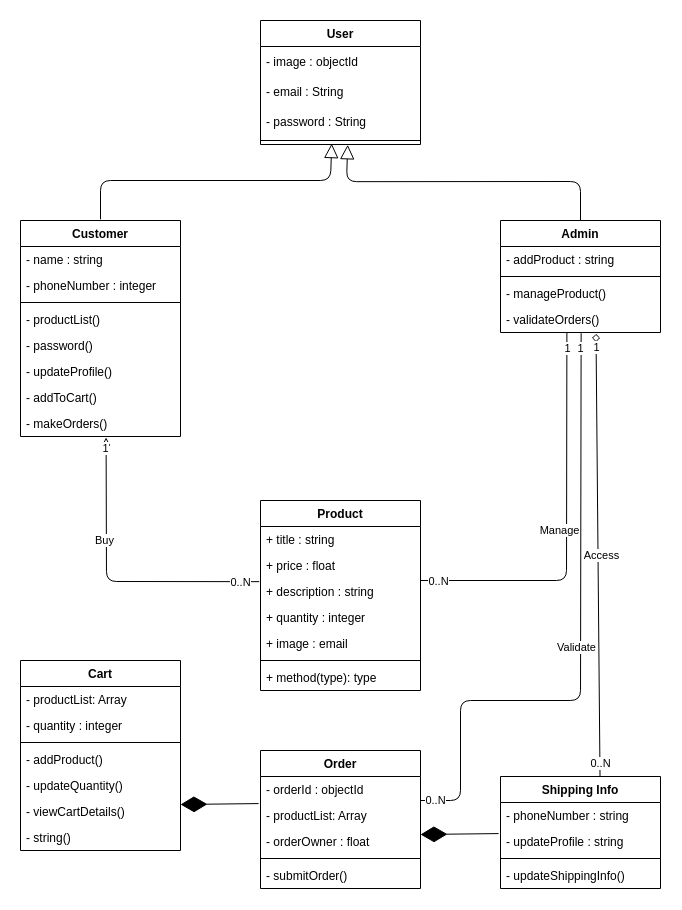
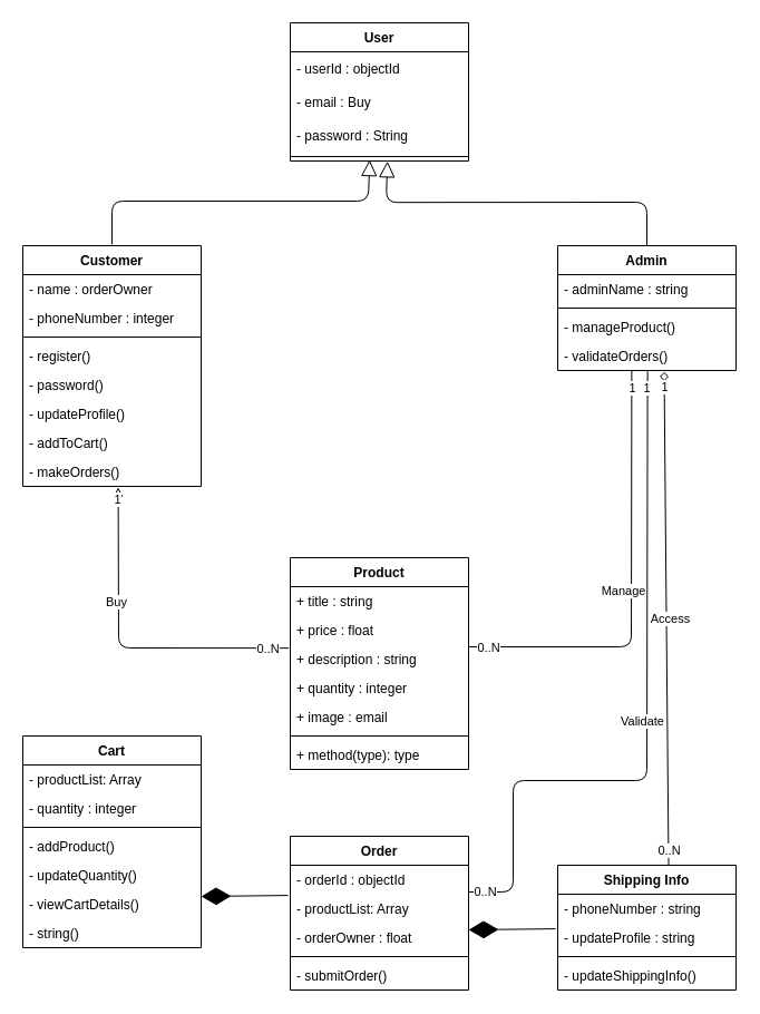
  <mxCell id="0" />
  <mxCell id="1" parent="0" />
  <mxCell id="2" value="User" style="swimlane;fontStyle=1;align=center;verticalAlign=top;childLayout=stackLayout;horizontal=1;startSize=26;horizontalStack=0;resizeParent=1;resizeParentMax=0;resizeLast=0;collapsible=1;marginBottom=0;" vertex="1" parent="1"><mxGeometry x="260" y="20" width="160" height="124" as="geometry" /></mxCell>
- <mxCell id="3" value="- image : objectId" style="text;strokeColor=none;fillColor=none;align=left;verticalAlign=middle;spacingLeft=4;spacingRight=4;overflow=hidden;points=[[0,0.5],[1,0.5]];portConstraint=eastwest;rotatable=0;" vertex="1" parent="2"><mxGeometry y="26" width="160" height="30" as="geometry" /></mxCell>
- <mxCell id="4" value="- email : String" style="text;strokeColor=none;fillColor=none;align=left;verticalAlign=middle;spacingLeft=4;spacingRight=4;overflow=hidden;points=[[0,0.5],[1,0.5]];portConstraint=eastwest;rotatable=0;" vertex="1" parent="2"><mxGeometry y="56" width="160" height="30" as="geometry" /></mxCell>
+ <mxCell id="3" value="- userId : objectId" style="text;strokeColor=none;fillColor=none;align=left;verticalAlign=middle;spacingLeft=4;spacingRight=4;overflow=hidden;points=[[0,0.5],[1,0.5]];portConstraint=eastwest;rotatable=0;" vertex="1" parent="2"><mxGeometry y="26" width="160" height="30" as="geometry" /></mxCell>
+ <mxCell id="4" value="- email : Buy" style="text;strokeColor=none;fillColor=none;align=left;verticalAlign=middle;spacingLeft=4;spacingRight=4;overflow=hidden;points=[[0,0.5],[1,0.5]];portConstraint=eastwest;rotatable=0;" vertex="1" parent="2"><mxGeometry y="56" width="160" height="30" as="geometry" /></mxCell>
  <mxCell id="5" value="- password : String" style="text;strokeColor=none;fillColor=none;align=left;verticalAlign=middle;spacingLeft=4;spacingRight=4;overflow=hidden;points=[[0,0.5],[1,0.5]];portConstraint=eastwest;rotatable=0;" vertex="1" parent="2"><mxGeometry y="86" width="160" height="30" as="geometry" /></mxCell>
  <mxCell id="6" value="" style="line;strokeWidth=1;fillColor=none;align=left;verticalAlign=middle;spacingTop=-1;spacingLeft=3;spacingRight=3;rotatable=0;labelPosition=right;points=[];portConstraint=eastwest;" vertex="1" parent="2"><mxGeometry y="116" width="160" height="8" as="geometry" /></mxCell>
  <mxCell id="7" value="Customer" style="swimlane;fontStyle=1;align=center;verticalAlign=top;childLayout=stackLayout;horizontal=1;startSize=26;horizontalStack=0;resizeParent=1;resizeParentMax=0;resizeLast=0;collapsible=1;marginBottom=0;" vertex="1" parent="1"><mxGeometry x="20" y="220" width="160" height="216" as="geometry" /></mxCell>
- <mxCell id="8" value="- name : string" style="text;strokeColor=none;fillColor=none;align=left;verticalAlign=top;spacingLeft=4;spacingRight=4;overflow=hidden;rotatable=0;points=[[0,0.5],[1,0.5]];portConstraint=eastwest;" vertex="1" parent="7"><mxGeometry y="26" width="160" height="26" as="geometry" /></mxCell>
+ <mxCell id="8" value="- name : orderOwner" style="text;strokeColor=none;fillColor=none;align=left;verticalAlign=top;spacingLeft=4;spacingRight=4;overflow=hidden;rotatable=0;points=[[0,0.5],[1,0.5]];portConstraint=eastwest;" vertex="1" parent="7"><mxGeometry y="26" width="160" height="26" as="geometry" /></mxCell>
  <mxCell id="9" value="- phoneNumber : integer" style="text;strokeColor=none;fillColor=none;align=left;verticalAlign=top;spacingLeft=4;spacingRight=4;overflow=hidden;rotatable=0;points=[[0,0.5],[1,0.5]];portConstraint=eastwest;" vertex="1" parent="7"><mxGeometry y="52" width="160" height="26" as="geometry" /></mxCell>
  <mxCell id="10" value="" style="line;strokeWidth=1;fillColor=none;align=left;verticalAlign=middle;spacingTop=-1;spacingLeft=3;spacingRight=3;rotatable=0;labelPosition=right;points=[];portConstraint=eastwest;" vertex="1" parent="7"><mxGeometry y="78" width="160" height="8" as="geometry" /></mxCell>
- <mxCell id="11" value="- productList()" style="text;strokeColor=none;fillColor=none;align=left;verticalAlign=top;spacingLeft=4;spacingRight=4;overflow=hidden;rotatable=0;points=[[0,0.5],[1,0.5]];portConstraint=eastwest;" vertex="1" parent="7"><mxGeometry y="86" width="160" height="26" as="geometry" /></mxCell>
+ <mxCell id="11" value="- register()" style="text;strokeColor=none;fillColor=none;align=left;verticalAlign=top;spacingLeft=4;spacingRight=4;overflow=hidden;rotatable=0;points=[[0,0.5],[1,0.5]];portConstraint=eastwest;" vertex="1" parent="7"><mxGeometry y="86" width="160" height="26" as="geometry" /></mxCell>
  <mxCell id="12" value="- password()" style="text;strokeColor=none;fillColor=none;align=left;verticalAlign=top;spacingLeft=4;spacingRight=4;overflow=hidden;rotatable=0;points=[[0,0.5],[1,0.5]];portConstraint=eastwest;" vertex="1" parent="7"><mxGeometry y="112" width="160" height="26" as="geometry" /></mxCell>
  <mxCell id="13" value="- updateProfile()" style="text;strokeColor=none;fillColor=none;align=left;verticalAlign=top;spacingLeft=4;spacingRight=4;overflow=hidden;rotatable=0;points=[[0,0.5],[1,0.5]];portConstraint=eastwest;" vertex="1" parent="7"><mxGeometry y="138" width="160" height="26" as="geometry" /></mxCell>
  <mxCell id="14" value="- addToCart()" style="text;strokeColor=none;fillColor=none;align=left;verticalAlign=top;spacingLeft=4;spacingRight=4;overflow=hidden;rotatable=0;points=[[0,0.5],[1,0.5]];portConstraint=eastwest;" vertex="1" parent="7"><mxGeometry y="164" width="160" height="26" as="geometry" /></mxCell>
  <mxCell id="15" value="- makeOrders()" style="text;strokeColor=none;fillColor=none;align=left;verticalAlign=top;spacingLeft=4;spacingRight=4;overflow=hidden;rotatable=0;points=[[0,0.5],[1,0.5]];portConstraint=eastwest;" vertex="1" parent="7"><mxGeometry y="190" width="160" height="26" as="geometry" /></mxCell>
  <mxCell id="16" value="Admin" style="swimlane;fontStyle=1;align=center;verticalAlign=top;childLayout=stackLayout;horizontal=1;startSize=26;horizontalStack=0;resizeParent=1;resizeParentMax=0;resizeLast=0;collapsible=1;marginBottom=0;" vertex="1" parent="1"><mxGeometry x="500" y="220" width="160" height="112" as="geometry" /></mxCell>
- <mxCell id="17" value="- addProduct : string" style="text;strokeColor=none;fillColor=none;align=left;verticalAlign=top;spacingLeft=4;spacingRight=4;overflow=hidden;rotatable=0;points=[[0,0.5],[1,0.5]];portConstraint=eastwest;" vertex="1" parent="16"><mxGeometry y="26" width="160" height="26" as="geometry" /></mxCell>
+ <mxCell id="17" value="- adminName : string" style="text;strokeColor=none;fillColor=none;align=left;verticalAlign=top;spacingLeft=4;spacingRight=4;overflow=hidden;rotatable=0;points=[[0,0.5],[1,0.5]];portConstraint=eastwest;" vertex="1" parent="16"><mxGeometry y="26" width="160" height="26" as="geometry" /></mxCell>
  <mxCell id="18" value="" style="line;strokeWidth=1;fillColor=none;align=left;verticalAlign=middle;spacingTop=-1;spacingLeft=3;spacingRight=3;rotatable=0;labelPosition=right;points=[];portConstraint=eastwest;" vertex="1" parent="16"><mxGeometry y="52" width="160" height="8" as="geometry" /></mxCell>
  <mxCell id="19" value="- manageProduct()" style="text;strokeColor=none;fillColor=none;align=left;verticalAlign=top;spacingLeft=4;spacingRight=4;overflow=hidden;rotatable=0;points=[[0,0.5],[1,0.5]];portConstraint=eastwest;" vertex="1" parent="16"><mxGeometry y="60" width="160" height="26" as="geometry" /></mxCell>
  <mxCell id="20" value="- validateOrders()" style="text;strokeColor=none;fillColor=none;align=left;verticalAlign=top;spacingLeft=4;spacingRight=4;overflow=hidden;rotatable=0;points=[[0,0.5],[1,0.5]];portConstraint=eastwest;" vertex="1" parent="16"><mxGeometry y="86" width="160" height="26" as="geometry" /></mxCell>
  <mxCell id="21" value="Cart" style="swimlane;fontStyle=1;align=center;verticalAlign=top;childLayout=stackLayout;horizontal=1;startSize=26;horizontalStack=0;resizeParent=1;resizeParentMax=0;resizeLast=0;collapsible=1;marginBottom=0;" vertex="1" parent="1"><mxGeometry x="20" y="660" width="160" height="190" as="geometry" /></mxCell>
  <mxCell id="22" value="- productList: Array" style="text;strokeColor=none;fillColor=none;align=left;verticalAlign=top;spacingLeft=4;spacingRight=4;overflow=hidden;rotatable=0;points=[[0,0.5],[1,0.5]];portConstraint=eastwest;" vertex="1" parent="21"><mxGeometry y="26" width="160" height="26" as="geometry" /></mxCell>
  <mxCell id="23" value="- quantity : integer" style="text;strokeColor=none;fillColor=none;align=left;verticalAlign=top;spacingLeft=4;spacingRight=4;overflow=hidden;rotatable=0;points=[[0,0.5],[1,0.5]];portConstraint=eastwest;" vertex="1" parent="21"><mxGeometry y="52" width="160" height="26" as="geometry" /></mxCell>
  <mxCell id="24" value="" style="line;strokeWidth=1;fillColor=none;align=left;verticalAlign=middle;spacingTop=-1;spacingLeft=3;spacingRight=3;rotatable=0;labelPosition=right;points=[];portConstraint=eastwest;" vertex="1" parent="21"><mxGeometry y="78" width="160" height="8" as="geometry" /></mxCell>
  <mxCell id="25" value="- addProduct()" style="text;strokeColor=none;fillColor=none;align=left;verticalAlign=top;spacingLeft=4;spacingRight=4;overflow=hidden;rotatable=0;points=[[0,0.5],[1,0.5]];portConstraint=eastwest;" vertex="1" parent="21"><mxGeometry y="86" width="160" height="26" as="geometry" /></mxCell>
  <mxCell id="26" value="- updateQuantity()" style="text;strokeColor=none;fillColor=none;align=left;verticalAlign=top;spacingLeft=4;spacingRight=4;overflow=hidden;rotatable=0;points=[[0,0.5],[1,0.5]];portConstraint=eastwest;" vertex="1" parent="21"><mxGeometry y="112" width="160" height="26" as="geometry" /></mxCell>
  <mxCell id="27" value="- viewCartDetails()" style="text;strokeColor=none;fillColor=none;align=left;verticalAlign=top;spacingLeft=4;spacingRight=4;overflow=hidden;rotatable=0;points=[[0,0.5],[1,0.5]];portConstraint=eastwest;" vertex="1" parent="21"><mxGeometry y="138" width="160" height="26" as="geometry" /></mxCell>
  <mxCell id="28" value="- string()" style="text;strokeColor=none;fillColor=none;align=left;verticalAlign=top;spacingLeft=4;spacingRight=4;overflow=hidden;rotatable=0;points=[[0,0.5],[1,0.5]];portConstraint=eastwest;" vertex="1" parent="21"><mxGeometry y="164" width="160" height="26" as="geometry" /></mxCell>
  <mxCell id="29" value="Product" style="swimlane;fontStyle=1;align=center;verticalAlign=top;childLayout=stackLayout;horizontal=1;startSize=26;horizontalStack=0;resizeParent=1;resizeParentMax=0;resizeLast=0;collapsible=1;marginBottom=0;" vertex="1" parent="1"><mxGeometry x="260" y="500" width="160" height="190" as="geometry" /></mxCell>
  <mxCell id="30" value="+ title : string" style="text;strokeColor=none;fillColor=none;align=left;verticalAlign=top;spacingLeft=4;spacingRight=4;overflow=hidden;rotatable=0;points=[[0,0.5],[1,0.5]];portConstraint=eastwest;" vertex="1" parent="29"><mxGeometry y="26" width="160" height="26" as="geometry" /></mxCell>
  <mxCell id="31" value="+ price : float" style="text;strokeColor=none;fillColor=none;align=left;verticalAlign=top;spacingLeft=4;spacingRight=4;overflow=hidden;rotatable=0;points=[[0,0.5],[1,0.5]];portConstraint=eastwest;" vertex="1" parent="29"><mxGeometry y="52" width="160" height="26" as="geometry" /></mxCell>
  <mxCell id="32" value="+ description : string" style="text;strokeColor=none;fillColor=none;align=left;verticalAlign=top;spacingLeft=4;spacingRight=4;overflow=hidden;rotatable=0;points=[[0,0.5],[1,0.5]];portConstraint=eastwest;" vertex="1" parent="29"><mxGeometry y="78" width="160" height="26" as="geometry" /></mxCell>
  <mxCell id="33" value="+ quantity : integer" style="text;strokeColor=none;fillColor=none;align=left;verticalAlign=top;spacingLeft=4;spacingRight=4;overflow=hidden;rotatable=0;points=[[0,0.5],[1,0.5]];portConstraint=eastwest;" vertex="1" parent="29"><mxGeometry y="104" width="160" height="26" as="geometry" /></mxCell>
  <mxCell id="34" value="+ image : email" style="text;strokeColor=none;fillColor=none;align=left;verticalAlign=top;spacingLeft=4;spacingRight=4;overflow=hidden;rotatable=0;points=[[0,0.5],[1,0.5]];portConstraint=eastwest;" vertex="1" parent="29"><mxGeometry y="130" width="160" height="26" as="geometry" /></mxCell>
  <mxCell id="35" value="" style="line;strokeWidth=1;fillColor=none;align=left;verticalAlign=middle;spacingTop=-1;spacingLeft=3;spacingRight=3;rotatable=0;labelPosition=right;points=[];portConstraint=eastwest;" vertex="1" parent="29"><mxGeometry y="156" width="160" height="8" as="geometry" /></mxCell>
  <mxCell id="36" value="+ method(type): type" style="text;strokeColor=none;fillColor=none;align=left;verticalAlign=top;spacingLeft=4;spacingRight=4;overflow=hidden;rotatable=0;points=[[0,0.5],[1,0.5]];portConstraint=eastwest;" vertex="1" parent="29"><mxGeometry y="164" width="160" height="26" as="geometry" /></mxCell>
  <mxCell id="37" value="Order" style="swimlane;fontStyle=1;align=center;verticalAlign=top;childLayout=stackLayout;horizontal=1;startSize=26;horizontalStack=0;resizeParent=1;resizeParentMax=0;resizeLast=0;collapsible=1;marginBottom=0;" vertex="1" parent="1"><mxGeometry x="260" y="750" width="160" height="138" as="geometry" /></mxCell>
  <mxCell id="38" value="- orderId : objectId" style="text;strokeColor=none;fillColor=none;align=left;verticalAlign=top;spacingLeft=4;spacingRight=4;overflow=hidden;rotatable=0;points=[[0,0.5],[1,0.5]];portConstraint=eastwest;" vertex="1" parent="37"><mxGeometry y="26" width="160" height="26" as="geometry" /></mxCell>
  <mxCell id="39" value="- productList: Array" style="text;strokeColor=none;fillColor=none;align=left;verticalAlign=top;spacingLeft=4;spacingRight=4;overflow=hidden;rotatable=0;points=[[0,0.5],[1,0.5]];portConstraint=eastwest;" vertex="1" parent="37"><mxGeometry y="52" width="160" height="26" as="geometry" /></mxCell>
  <mxCell id="40" value="- orderOwner : float" style="text;strokeColor=none;fillColor=none;align=left;verticalAlign=top;spacingLeft=4;spacingRight=4;overflow=hidden;rotatable=0;points=[[0,0.5],[1,0.5]];portConstraint=eastwest;" vertex="1" parent="37"><mxGeometry y="78" width="160" height="26" as="geometry" /></mxCell>
  <mxCell id="41" value="" style="line;strokeWidth=1;fillColor=none;align=left;verticalAlign=middle;spacingTop=-1;spacingLeft=3;spacingRight=3;rotatable=0;labelPosition=right;points=[];portConstraint=eastwest;" vertex="1" parent="37"><mxGeometry y="104" width="160" height="8" as="geometry" /></mxCell>
  <mxCell id="42" value="- submitOrder()" style="text;strokeColor=none;fillColor=none;align=left;verticalAlign=top;spacingLeft=4;spacingRight=4;overflow=hidden;rotatable=0;points=[[0,0.5],[1,0.5]];portConstraint=eastwest;" vertex="1" parent="37"><mxGeometry y="112" width="160" height="26" as="geometry" /></mxCell>
  <mxCell id="43" value="" style="endArrow=block;endFill=0;endSize=12;html=1;entryX=0.445;entryY=0.888;entryDx=0;entryDy=0;entryPerimeter=0;" edge="1" parent="1" target="6"><mxGeometry width="160" relative="1" as="geometry"><mxPoint x="100" y="218.82" as="sourcePoint" /><mxPoint x="330" y="150" as="targetPoint" /><Array as="points"><mxPoint x="100" y="180" /><mxPoint x="330" y="180" /></Array></mxGeometry></mxCell>
  <mxCell id="44" value="" style="endArrow=block;endFill=0;endSize=12;html=1;entryX=0.445;entryY=0.888;entryDx=0;entryDy=0;entryPerimeter=0;exitX=0.5;exitY=0;exitDx=0;exitDy=0;" edge="1" parent="1" source="16"><mxGeometry width="160" relative="1" as="geometry"><mxPoint x="116" y="220" as="sourcePoint" /><mxPoint x="347.2" y="144.284" as="targetPoint" /><Array as="points"><mxPoint x="580" y="181" /><mxPoint x="346" y="181.18" /></Array></mxGeometry></mxCell>
  <mxCell id="45" value="Shipping Info" style="swimlane;fontStyle=1;align=center;verticalAlign=top;childLayout=stackLayout;horizontal=1;startSize=26;horizontalStack=0;resizeParent=1;resizeParentMax=0;resizeLast=0;collapsible=1;marginBottom=0;" vertex="1" parent="1"><mxGeometry x="500" y="776" width="160" height="112" as="geometry" /></mxCell>
  <mxCell id="46" value="- phoneNumber : string" style="text;strokeColor=none;fillColor=none;align=left;verticalAlign=top;spacingLeft=4;spacingRight=4;overflow=hidden;rotatable=0;points=[[0,0.5],[1,0.5]];portConstraint=eastwest;" vertex="1" parent="45"><mxGeometry y="26" width="160" height="26" as="geometry" /></mxCell>
  <mxCell id="47" value="- updateProfile : string" style="text;strokeColor=none;fillColor=none;align=left;verticalAlign=top;spacingLeft=4;spacingRight=4;overflow=hidden;rotatable=0;points=[[0,0.5],[1,0.5]];portConstraint=eastwest;" vertex="1" parent="45"><mxGeometry y="52" width="160" height="26" as="geometry" /></mxCell>
  <mxCell id="48" value="" style="line;strokeWidth=1;fillColor=none;align=left;verticalAlign=middle;spacingTop=-1;spacingLeft=3;spacingRight=3;rotatable=0;labelPosition=right;points=[];portConstraint=eastwest;" vertex="1" parent="45"><mxGeometry y="78" width="160" height="8" as="geometry" /></mxCell>
  <mxCell id="49" value="- updateShippingInfo()" style="text;strokeColor=none;fillColor=none;align=left;verticalAlign=top;spacingLeft=4;spacingRight=4;overflow=hidden;rotatable=0;points=[[0,0.5],[1,0.5]];portConstraint=eastwest;" vertex="1" parent="45"><mxGeometry y="86" width="160" height="26" as="geometry" /></mxCell>
  <mxCell id="50" value="" style="endArrow=none;html=1;endFill=0;entryX=0.415;entryY=1.005;entryDx=0;entryDy=0;entryPerimeter=0;" edge="1" parent="1" target="20"><mxGeometry relative="1" as="geometry"><mxPoint x="420" y="580" as="sourcePoint" /><mxPoint x="582" y="340" as="targetPoint" /><Array as="points"><mxPoint x="566" y="580" /></Array></mxGeometry></mxCell>
  <mxCell id="51" value="Manage" style="edgeLabel;resizable=0;html=1;align=center;verticalAlign=middle;" connectable="0" vertex="1" parent="50"><mxGeometry relative="1" as="geometry"><mxPoint x="-8" as="offset" /></mxGeometry></mxCell>
  <mxCell id="52" value="1" style="edgeLabel;html=1;align=center;verticalAlign=middle;resizable=0;points=[];" vertex="1" connectable="0" parent="50"><mxGeometry x="0.926" relative="1" as="geometry"><mxPoint as="offset" /></mxGeometry></mxCell>
  <mxCell id="53" value="0..N" style="edgeLabel;html=1;align=center;verticalAlign=middle;resizable=0;points=[];" vertex="1" connectable="0" parent="50"><mxGeometry x="-0.915" relative="1" as="geometry"><mxPoint as="offset" /></mxGeometry></mxCell>
  <mxCell id="54" value="" style="endArrow=classic;html=1;exitX=-0.008;exitY=0.122;exitDx=0;exitDy=0;exitPerimeter=0;entryX=0.535;entryY=1.032;entryDx=0;entryDy=0;entryPerimeter=0;endFill=0;" edge="1" parent="1" source="32" target="15"><mxGeometry relative="1" as="geometry"><mxPoint x="310" y="470" as="sourcePoint" /><mxPoint x="410" y="470" as="targetPoint" /><Array as="points"><mxPoint x="106" y="581" /></Array></mxGeometry></mxCell>
  <mxCell id="55" value="Buy" style="edgeLabel;resizable=0;html=1;align=center;verticalAlign=middle;" connectable="0" vertex="1" parent="54"><mxGeometry relative="1" as="geometry"><mxPoint x="-7" y="-42" as="offset" /></mxGeometry></mxCell>
  <mxCell id="56" value="1" style="edgeLabel;html=1;align=center;verticalAlign=middle;resizable=0;points=[];" vertex="1" connectable="0" parent="54"><mxGeometry x="0.935" y="-1" relative="1" as="geometry"><mxPoint x="-2" y="1" as="offset" /></mxGeometry></mxCell>
  <mxCell id="57" value="0..N" style="edgeLabel;html=1;align=center;verticalAlign=middle;resizable=0;points=[];" vertex="1" connectable="0" parent="54"><mxGeometry x="-0.875" y="1" relative="1" as="geometry"><mxPoint y="-1" as="offset" /></mxGeometry></mxCell>
  <mxCell id="58" value="" style="endArrow=diamondThin;endFill=1;endSize=24;html=1;exitX=-0.012;exitY=0.042;exitDx=0;exitDy=0;exitPerimeter=0;" edge="1" parent="1" source="39"><mxGeometry width="160" relative="1" as="geometry"><mxPoint x="300" y="680" as="sourcePoint" /><mxPoint x="180" y="804" as="targetPoint" /></mxGeometry></mxCell>
  <mxCell id="59" value="" style="endArrow=diamondThin;endFill=1;endSize=24;html=1;exitX=-0.012;exitY=0.042;exitDx=0;exitDy=0;exitPerimeter=0;" edge="1" parent="1"><mxGeometry width="160" relative="1" as="geometry"><mxPoint x="498.08" y="833.092" as="sourcePoint" /><mxPoint x="420" y="834" as="targetPoint" /></mxGeometry></mxCell>
  <mxCell id="60" value="" style="endArrow=none;html=1;entryX=0.504;entryY=1.027;entryDx=0;entryDy=0;entryPerimeter=0;endFill=0;" edge="1" parent="1" target="20"><mxGeometry relative="1" as="geometry"><mxPoint x="420" y="800" as="sourcePoint" /><mxPoint x="640" y="440" as="targetPoint" /><Array as="points"><mxPoint x="460" y="800" /><mxPoint x="460" y="700" /><mxPoint x="580" y="700" /></Array></mxGeometry></mxCell>
  <mxCell id="61" value="Validate" style="edgeLabel;resizable=0;html=1;align=center;verticalAlign=middle;" connectable="0" vertex="1" parent="60"><mxGeometry relative="1" as="geometry"><mxPoint x="-5" as="offset" /></mxGeometry></mxCell>
  <mxCell id="62" value="1" style="edgeLabel;html=1;align=center;verticalAlign=middle;resizable=0;points=[];" vertex="1" connectable="0" parent="60"><mxGeometry x="0.952" y="-3" relative="1" as="geometry"><mxPoint x="-4" y="-1" as="offset" /></mxGeometry></mxCell>
  <mxCell id="63" value="0..N" style="edgeLabel;html=1;align=center;verticalAlign=middle;resizable=0;points=[];" vertex="1" connectable="0" parent="60"><mxGeometry x="-0.963" relative="1" as="geometry"><mxPoint x="2" y="-1" as="offset" /></mxGeometry></mxCell>
  <mxCell id="64" value="" style="endArrow=diamond;html=1;entryX=0.597;entryY=1.049;entryDx=0;entryDy=0;entryPerimeter=0;endFill=0;exitX=0.622;exitY=-0.004;exitDx=0;exitDy=0;exitPerimeter=0;" edge="1" parent="1" source="45" target="20"><mxGeometry relative="1" as="geometry"><mxPoint x="620" y="770" as="sourcePoint" /><mxPoint x="630" y="540" as="targetPoint" /></mxGeometry></mxCell>
  <mxCell id="65" value="Access" style="edgeLabel;resizable=0;html=1;align=center;verticalAlign=middle;" connectable="0" vertex="1" parent="64"><mxGeometry relative="1" as="geometry"><mxPoint x="3" as="offset" /></mxGeometry></mxCell>
  <mxCell id="66" value="1" style="edgeLabel;html=1;align=center;verticalAlign=middle;resizable=0;points=[];" vertex="1" connectable="0" parent="64"><mxGeometry x="0.941" y="-1" relative="1" as="geometry"><mxPoint x="-1" as="offset" /></mxGeometry></mxCell>
  <mxCell id="67" value="0..N" style="edgeLabel;html=1;align=center;verticalAlign=middle;resizable=0;points=[];" vertex="1" connectable="0" parent="64"><mxGeometry x="-0.943" y="-1" relative="1" as="geometry"><mxPoint x="-1" as="offset" /></mxGeometry></mxCell>
